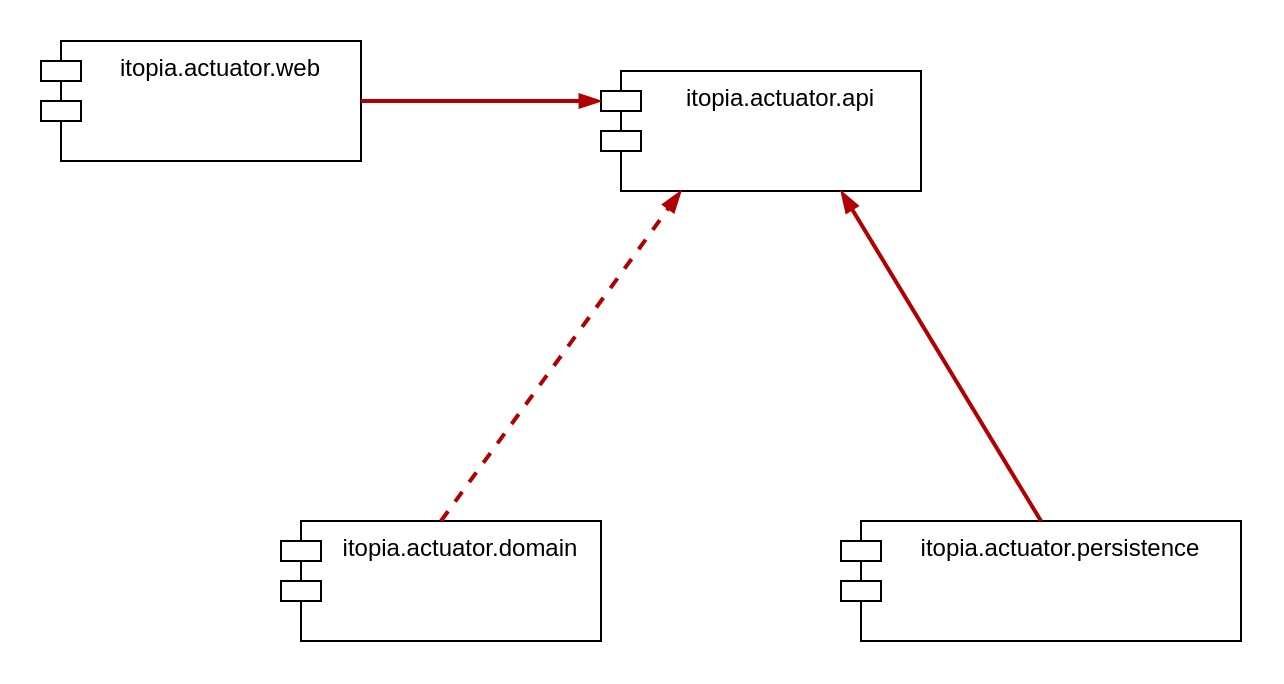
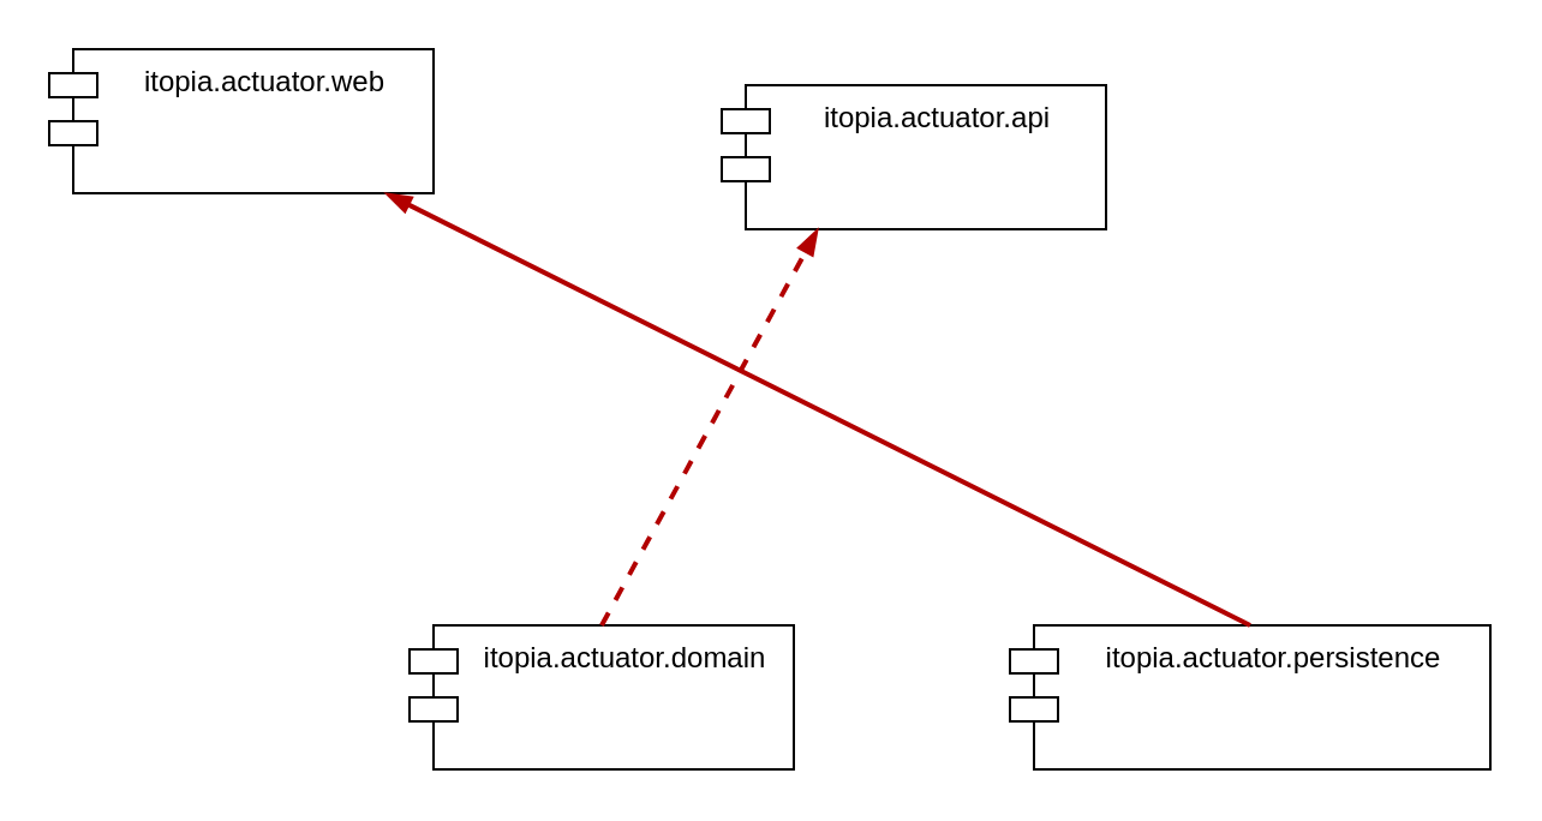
  <mxCell id="0" />
  <mxCell id="1" parent="0" />
  <mxCell id="2" value="itopia.actuator.api" style="shape=module;align=left;spacingLeft=20;align=center;verticalAlign=top;" vertex="1" parent="1"><mxGeometry x="300" y="35" width="160" height="60" as="geometry" /></mxCell>
- <mxCell id="3" value="itopia.actuator.domain" style="shape=module;align=left;spacingLeft=20;align=center;verticalAlign=top;" vertex="1" parent="1"><mxGeometry x="140" y="260" width="160" height="60" as="geometry" /></mxCell>
+ <mxCell id="3" value="itopia.actuator.domain" style="shape=module;align=left;spacingLeft=20;align=center;verticalAlign=top;" vertex="1" parent="1"><mxGeometry x="170" y="260" width="160" height="60" as="geometry" /></mxCell>
  <mxCell id="4" value="itopia.actuator.web" style="shape=module;align=left;spacingLeft=20;align=center;verticalAlign=top;" vertex="1" parent="1"><mxGeometry y="20" width="160" height="60" as="geometry" x="20" /></mxCell>
  <mxCell id="5" value="itopia.actuator.persistence" style="shape=module;align=left;spacingLeft=20;align=center;verticalAlign=top;" vertex="1" parent="1"><mxGeometry x="420" y="260" width="200" height="60" as="geometry" /></mxCell>
- <mxCell id="6" value="" style="endArrow=blockThin;html=1;exitX=1;exitY=0.5;exitDx=0;exitDy=0;entryX=0;entryY=0;entryDx=0;entryDy=15;entryPerimeter=0;endFill=1;strokeWidth=2;fillColor=#e51400;strokeColor=#B20000;" edge="1" parent="1" source="4" target="2"><mxGeometry width="50" height="50" relative="1" as="geometry"><mxPoint x="200" y="-120" as="sourcePoint" /><mxPoint x="250" y="-170" as="targetPoint" /></mxGeometry></mxCell>
  <mxCell id="7" value="" style="endArrow=blockThin;html=1;exitX=0.5;exitY=0;exitDx=0;exitDy=0;endFill=1;strokeWidth=2;fillColor=#e51400;strokeColor=#B20000;entryX=0.25;entryY=1;entryDx=0;entryDy=0;dashed=1;" edge="1" parent="1" source="3" target="2"><mxGeometry width="50" height="50" relative="1" as="geometry"><mxPoint x="180" y="180" as="sourcePoint" /><mxPoint x="360" y="140" as="targetPoint" /></mxGeometry></mxCell>
- <mxCell id="8" value="" style="endArrow=blockThin;html=1;exitX=0.5;exitY=0;exitDx=0;exitDy=0;endFill=1;strokeWidth=2;fillColor=#e51400;strokeColor=#B20000;entryX=0.75;entryY=1;entryDx=0;entryDy=0;" edge="1" parent="1" source="5" target="2"><mxGeometry width="50" height="50" relative="1" as="geometry"><mxPoint x="500" y="185" as="sourcePoint" /><mxPoint x="620" y="20" as="targetPoint" /></mxGeometry></mxCell>
+ <mxCell id="8" value="" style="endArrow=blockThin;html=1;exitX=0.5;exitY=0;exitDx=0;exitDy=0;endFill=1;strokeWidth=2;fillColor=#e51400;strokeColor=#B20000;" edge="1" parent="1" source="5" target="4"><mxGeometry width="50" height="50" relative="1" as="geometry"><mxPoint x="500" y="185" as="sourcePoint" /><mxPoint x="620" y="20" as="targetPoint" /></mxGeometry></mxCell>
